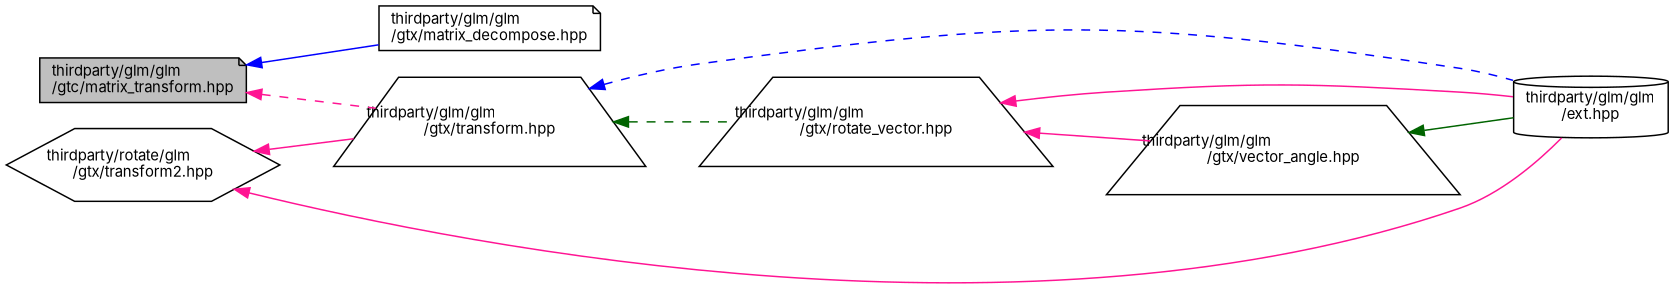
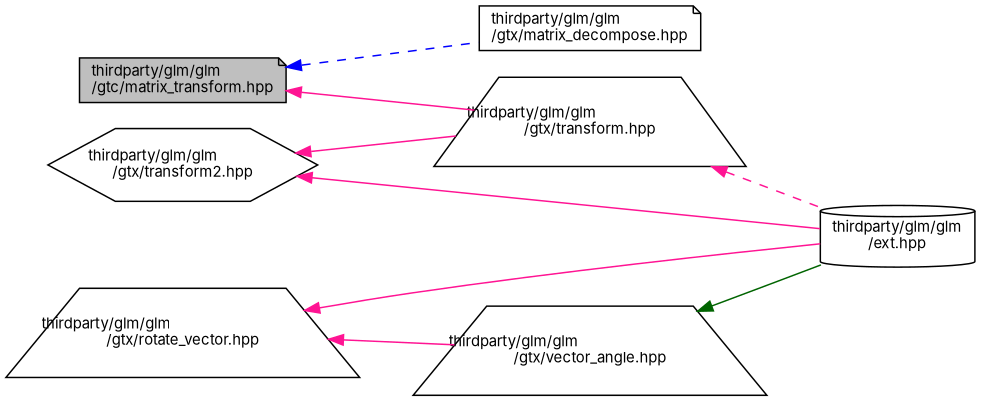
  digraph {
    fontname=Inter
    rankdir=LR
    node [color=black fillcolor=white fontname=Inter fontsize=10 shape=trapezium style=filled]
    edge [color=deeppink dir=back fontname=Inter fontsize=10 labelfontname=Helvetica labelfontsize=10 style=solid]
    n1 [fillcolor=grey75 fontcolor=black height=0.2 label="thirdparty/glm/glm\l/gtc/matrix_transform.hpp" shape=note width=0.4]
    n2 [height=0.2 label="thirdparty/glm/glm\l/gtx/transform.hpp" width=0.4]
    n3 [height=0.2 label="thirdparty/glm/glm\l/gtx/matrix_decompose.hpp" shape=note width=0.4]
    n4 [height=0.2 label="thirdparty/glm/glm\l/ext.hpp" shape=cylinder width=0.4]
    n5 [height=0.2 label="thirdparty/glm/glm\l/gtx/rotate_vector.hpp" width=0.4]
    n6 [height=0.2 label="thirdparty/glm/glm\l/gtx/vector_angle.hpp" width=0.4]
-   n7 [height=0.2 label="thirdparty/rotate/glm\l/gtx/transform2.hpp" shape=hexagon width=0.4]
-   n1 -> n2 [style=dashed]
-   n1 -> n3 [color=blue]
-   n2 -> n4 [color=blue style=dashed]
-   n2 -> n5 [color=darkgreen style=dashed]
+   n7 [height=0.2 label="thirdparty/glm/glm\l/gtx/transform2.hpp" shape=hexagon width=0.4]
+   n1 -> n2
+   n1 -> n3 [color=blue style=dashed]
+   n2 -> n4 [style=dashed]
    n5 -> n4
    n5 -> n6
    n6 -> n4 [color=darkgreen]
    n7 -> n2
    n7 -> n4
  }
